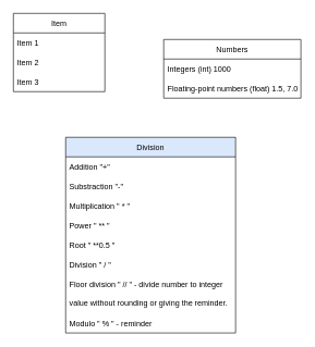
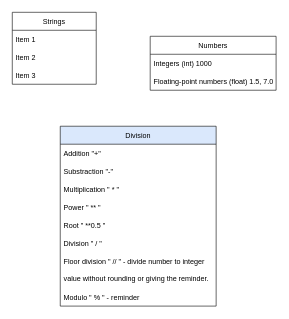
  <mxCell id="0" />
  <mxCell id="1" parent="0" />
  <mxCell id="2" value="Numbers" style="swimlane;fontStyle=0;childLayout=stackLayout;horizontal=1;startSize=30;horizontalStack=0;resizeParent=1;resizeParentMax=0;resizeLast=0;collapsible=1;marginBottom=0;" vertex="1" parent="1"><mxGeometry x="250" y="60" width="210" height="90" as="geometry" /></mxCell>
  <mxCell id="3" value="Integers (int) 1000" style="text;strokeColor=none;fillColor=none;align=left;verticalAlign=middle;spacingLeft=4;spacingRight=4;overflow=hidden;points=[[0,0.5],[1,0.5]];portConstraint=eastwest;rotatable=0;" vertex="1" parent="2"><mxGeometry y="30" width="210" height="30" as="geometry" /></mxCell>
  <mxCell id="4" value="Floating-point numbers (float) 1.5, 7.0" style="text;strokeColor=none;fillColor=none;align=left;verticalAlign=middle;spacingLeft=4;spacingRight=4;overflow=hidden;points=[[0,0.5],[1,0.5]];portConstraint=eastwest;rotatable=0;" vertex="1" parent="2"><mxGeometry y="60" width="210" height="30" as="geometry" /></mxCell>
- <mxCell id="5" value="Item" style="swimlane;fontStyle=0;childLayout=stackLayout;horizontal=1;startSize=30;horizontalStack=0;resizeParent=1;resizeParentMax=0;resizeLast=0;collapsible=1;marginBottom=0;" vertex="1" parent="1"><mxGeometry x="20" y="20" width="140" height="120" as="geometry" /></mxCell>
+ <mxCell id="5" value="Strings" style="swimlane;fontStyle=0;childLayout=stackLayout;horizontal=1;startSize=30;horizontalStack=0;resizeParent=1;resizeParentMax=0;resizeLast=0;collapsible=1;marginBottom=0;" vertex="1" parent="1"><mxGeometry x="20" y="20" width="140" height="120" as="geometry" /></mxCell>
  <mxCell id="6" value="Item 1" style="text;strokeColor=none;fillColor=none;align=left;verticalAlign=middle;spacingLeft=4;spacingRight=4;overflow=hidden;points=[[0,0.5],[1,0.5]];portConstraint=eastwest;rotatable=0;" vertex="1" parent="5"><mxGeometry y="30" width="140" height="30" as="geometry" /></mxCell>
  <mxCell id="7" value="Item 2" style="text;strokeColor=none;fillColor=none;align=left;verticalAlign=middle;spacingLeft=4;spacingRight=4;overflow=hidden;points=[[0,0.5],[1,0.5]];portConstraint=eastwest;rotatable=0;" vertex="1" parent="5"><mxGeometry y="60" width="140" height="30" as="geometry" /></mxCell>
  <mxCell id="8" value="Item 3" style="text;strokeColor=none;fillColor=none;align=left;verticalAlign=middle;spacingLeft=4;spacingRight=4;overflow=hidden;points=[[0,0.5],[1,0.5]];portConstraint=eastwest;rotatable=0;" vertex="1" parent="5"><mxGeometry y="90" width="140" height="30" as="geometry" /></mxCell>
  <mxCell id="9" value="Division" style="swimlane;fontStyle=0;childLayout=stackLayout;horizontal=1;startSize=30;horizontalStack=0;resizeParent=1;resizeParentMax=0;resizeLast=0;collapsible=1;marginBottom=0;fillColor=#dae8fc;strokeColor=default;" vertex="1" parent="1"><mxGeometry x="100" y="210" width="260" height="300" as="geometry" /></mxCell>
  <mxCell id="10" value="Addition &quot;+&quot;" style="text;strokeColor=none;fillColor=none;align=left;verticalAlign=middle;spacingLeft=4;spacingRight=4;overflow=hidden;points=[[0,0.5],[1,0.5]];portConstraint=eastwest;rotatable=0;dashed=1;" vertex="1" parent="9"><mxGeometry y="30" width="260" height="30" as="geometry" /></mxCell>
  <mxCell id="11" value="Substraction &quot;-&quot;" style="text;strokeColor=none;fillColor=none;align=left;verticalAlign=middle;spacingLeft=4;spacingRight=4;overflow=hidden;points=[[0,0.5],[1,0.5]];portConstraint=eastwest;rotatable=0;dashed=1;" vertex="1" parent="9"><mxGeometry y="60" width="260" height="30" as="geometry" /></mxCell>
  <mxCell id="12" value="Multiplication &quot; * &quot;" style="text;strokeColor=none;fillColor=none;align=left;verticalAlign=middle;spacingLeft=4;spacingRight=4;overflow=hidden;points=[[0,0.5],[1,0.5]];portConstraint=eastwest;rotatable=0;dashed=1;" vertex="1" parent="9"><mxGeometry y="90" width="260" height="30" as="geometry" /></mxCell>
  <mxCell id="13" value="Power &quot; ** &quot;" style="text;strokeColor=none;fillColor=none;align=left;verticalAlign=middle;spacingLeft=4;spacingRight=4;overflow=hidden;points=[[0,0.5],[1,0.5]];portConstraint=eastwest;rotatable=0;dashed=1;" vertex="1" parent="9"><mxGeometry y="120" width="260" height="30" as="geometry" /></mxCell>
  <mxCell id="14" value="Root &quot; **0.5 &quot;" style="text;strokeColor=none;fillColor=none;align=left;verticalAlign=middle;spacingLeft=4;spacingRight=4;overflow=hidden;points=[[0,0.5],[1,0.5]];portConstraint=eastwest;rotatable=0;dashed=1;" vertex="1" parent="9"><mxGeometry y="150" width="260" height="30" as="geometry" /></mxCell>
  <mxCell id="15" value="Division &quot; / &quot;" style="text;strokeColor=none;fillColor=none;align=left;verticalAlign=middle;spacingLeft=4;spacingRight=4;overflow=hidden;points=[[0,0.5],[1,0.5]];portConstraint=eastwest;rotatable=0;dashed=1;" vertex="1" parent="9"><mxGeometry y="180" width="260" height="30" as="geometry" /></mxCell>
  <mxCell id="16" value="Floor division &quot; // &quot; - divide number to integer &#10;&#10;value without rounding or giving the reminder." style="text;strokeColor=none;fillColor=none;align=left;verticalAlign=middle;spacingLeft=4;spacingRight=4;overflow=hidden;points=[[0,0.5],[1,0.5]];portConstraint=eastwest;rotatable=0;dashed=1;" vertex="1" parent="9"><mxGeometry y="210" width="260" height="60" as="geometry" /></mxCell>
  <mxCell id="17" value="Modulo &quot; % &quot; - reminder" style="text;strokeColor=none;fillColor=none;align=left;verticalAlign=middle;spacingLeft=4;spacingRight=4;overflow=hidden;points=[[0,0.5],[1,0.5]];portConstraint=eastwest;rotatable=0;dashed=1;" vertex="1" parent="9"><mxGeometry y="270" width="260" height="30" as="geometry" /></mxCell>
